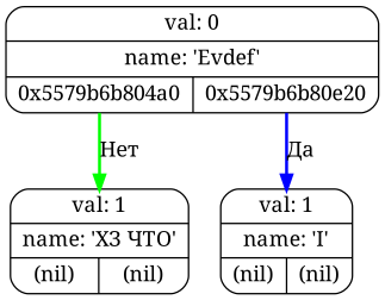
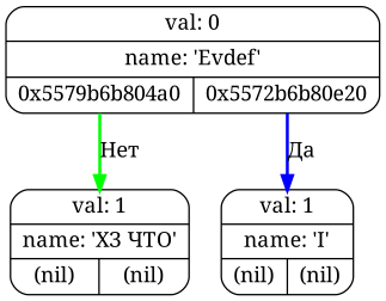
  digraph {
    rankdir=TB
    fontname="Noto Serif"
    node [shape=Mrecord fontname="Noto Serif"]
    edge [penwidth=2 fontname="Noto Serif"]
    n1 [label="{val: 1 | name: 'ХЗ ЧТО' | {<left> (nil) | <right> (nil)}}"]
    n2 [label="{val: 1 | name: 'I' | {<left> (nil) | <right> (nil)}}"]
-   n3 [label="{val: 0 | name: 'Evdef' | {<left> 0x5579b6b804a0 | <right> 0x5579b6b80e20}}"]
+   n3 [label="{val: 0 | name: 'Evdef' | {<left> 0x5579b6b804a0 | <right> 0x5572b6b80e20}}"]
    n3 -> n1 [color=green label="Нет" tailport=left]
    n3 -> n2 [color=blue label="Да" tailport=right]
  }
